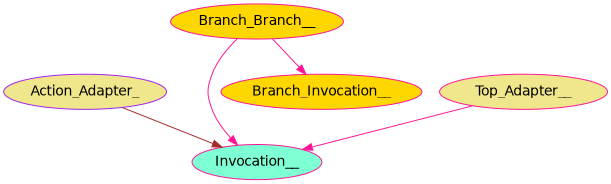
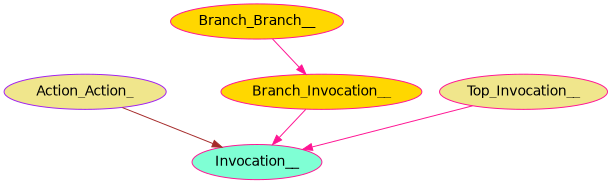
  digraph {
    fontname="DejaVu Sans"
    node [color=deeppink fillcolor=khaki fontname="DejaVu Sans" style=filled]
    edge [color=deeppink fontname="DejaVu Sans"]
-   Action_Adapter_ [color=purple]
+   Action_Adapter_ [color=purple label=Action_Action_]
    Invocation__ [fillcolor=aquamarine]
    Branch_Invocation__ [fillcolor=gold]
-   Top_Invocation__ [label=Top_Adapter__]
+   Top_Invocation__
    n5 [fillcolor=gold label=Branch_Branch__]
    Action_Adapter_ -> Invocation__ [color=brown]
-   n5 -> Invocation__
+   Branch_Invocation__ -> Invocation__
    Top_Invocation__ -> Invocation__
    n5 -> Branch_Invocation__
  }
